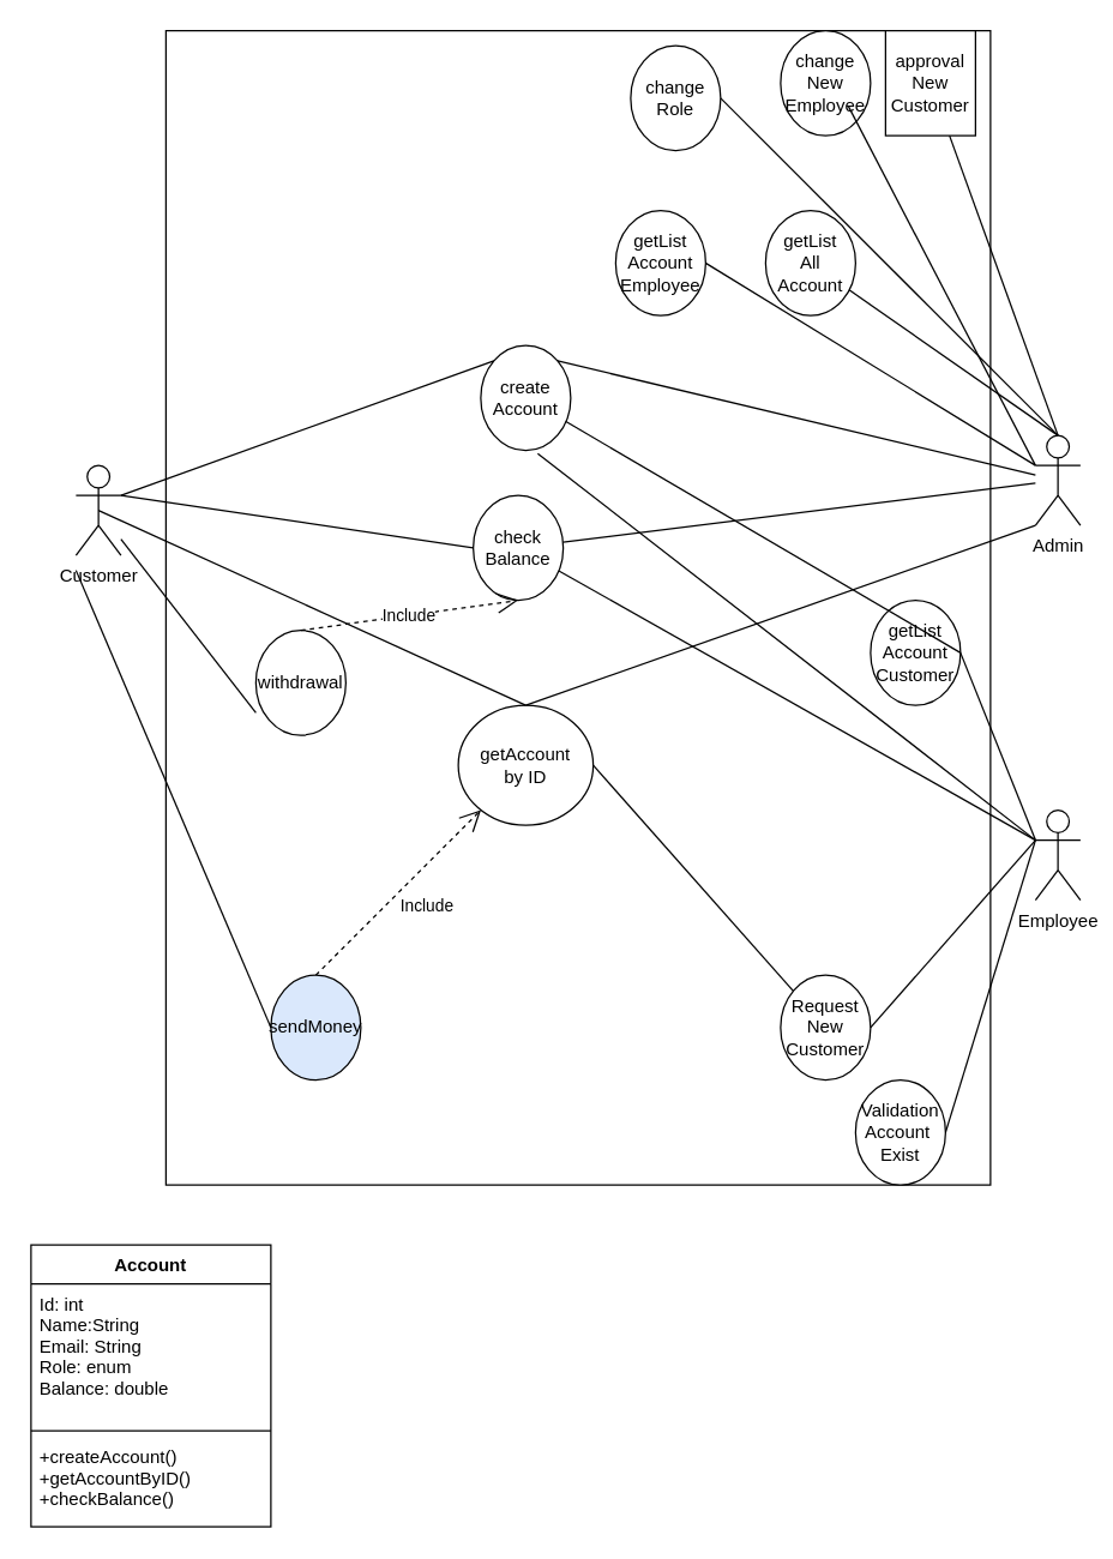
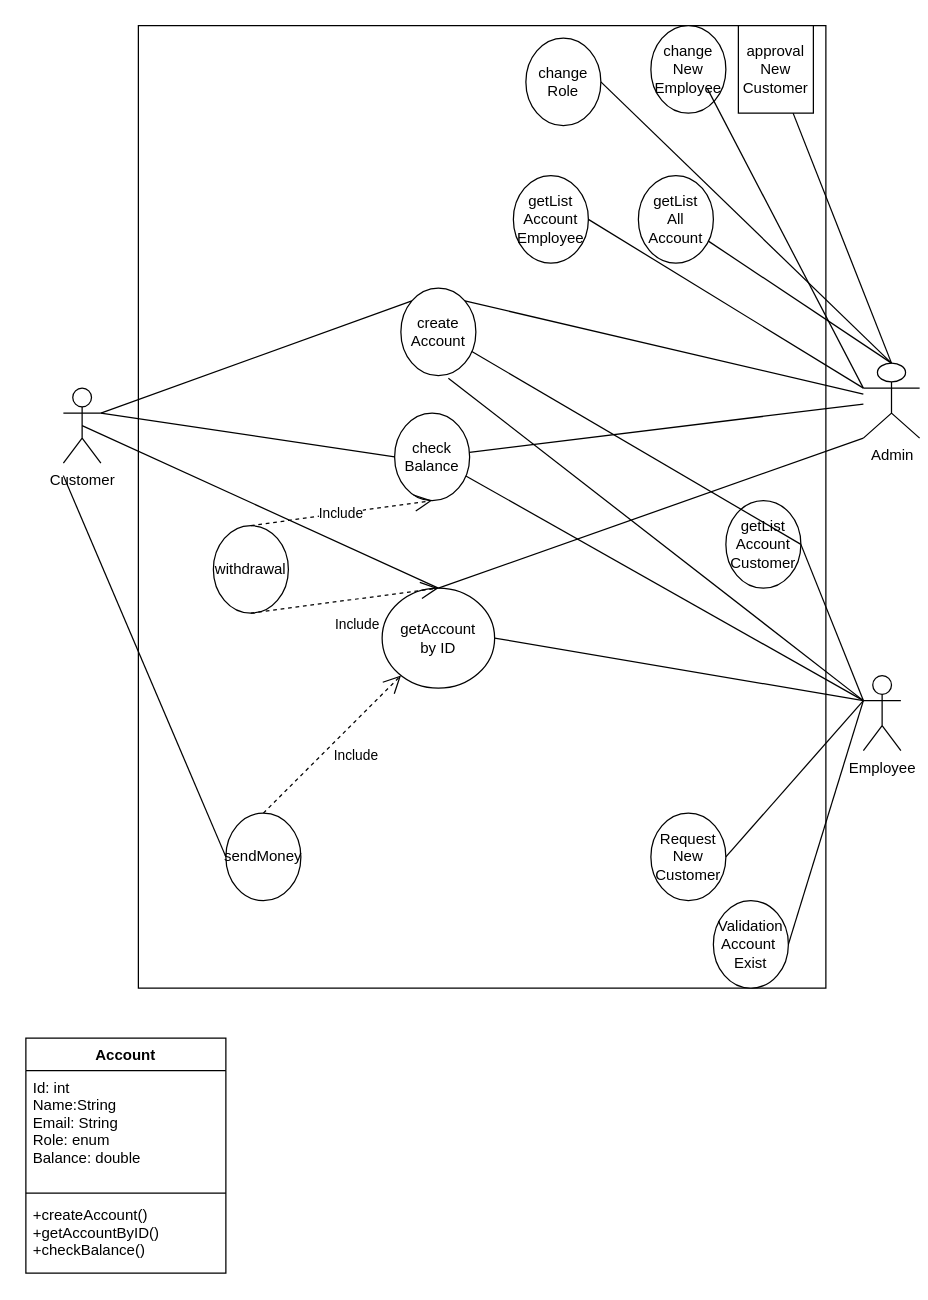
  <mxCell id="0" />
  <mxCell id="1" parent="0" />
  <mxCell id="2" value="Customer&lt;br&gt;" style="shape=umlActor;verticalLabelPosition=bottom;verticalAlign=top;html=1;outlineConnect=0;" parent="1" vertex="1"><mxGeometry x="50" y="310" width="30" height="60" as="geometry" /></mxCell>
  <mxCell id="3" value="Employee" style="shape=umlActor;verticalLabelPosition=bottom;verticalAlign=top;html=1;outlineConnect=0;" parent="1" vertex="1"><mxGeometry x="690" y="540" width="30" height="60" as="geometry" /></mxCell>
- <mxCell id="4" value="Admin" style="shape=umlActor;verticalLabelPosition=bottom;verticalAlign=top;html=1;outlineConnect=0;" parent="1" vertex="1"><mxGeometry x="690" y="290" width="30" height="60" as="geometry" /></mxCell>
+ <mxCell id="4" value="Admin" style="shape=umlActor;verticalLabelPosition=bottom;verticalAlign=top;html=1;outlineConnect=0;" parent="1" vertex="1"><mxGeometry x="690" y="290" width="45" height="60" as="geometry" /></mxCell>
  <mxCell id="5" value="" style="rounded=0;whiteSpace=wrap;html=1;" parent="1" vertex="1"><mxGeometry x="110" y="20" width="550" height="770" as="geometry" /></mxCell>
  <mxCell id="6" value="create&lt;br&gt;Account" style="ellipse;whiteSpace=wrap;html=1;" parent="1" vertex="1"><mxGeometry x="320" y="230" width="60" height="70" as="geometry" /></mxCell>
  <mxCell id="7" value="check&lt;br&gt;Balance" style="ellipse;whiteSpace=wrap;html=1;" parent="1" vertex="1"><mxGeometry x="315" y="330" width="60" height="70" as="geometry" /></mxCell>
  <mxCell id="8" value="withdrawal" style="ellipse;whiteSpace=wrap;html=1;" parent="1" vertex="1"><mxGeometry x="170" y="420" width="60" height="70" as="geometry" /></mxCell>
- <mxCell id="9" value="sendMoney" style="ellipse;whiteSpace=wrap;html=1;direction=west;fillColor=#dae8fc;" parent="1" vertex="1"><mxGeometry x="180" y="650" width="60" height="70" as="geometry" /></mxCell>
+ <mxCell id="9" value="sendMoney" style="ellipse;whiteSpace=wrap;html=1;direction=west;" parent="1" vertex="1"><mxGeometry x="180" y="650" width="60" height="70" as="geometry" /></mxCell>
  <mxCell id="10" value="Validation&lt;br&gt;Account&amp;nbsp;&lt;br&gt;Exist" style="ellipse;whiteSpace=wrap;html=1;" parent="1" vertex="1"><mxGeometry x="570" y="720" width="60" height="70" as="geometry" /></mxCell>
  <mxCell id="11" value="Request&lt;br&gt;New&lt;br&gt;Customer" style="ellipse;whiteSpace=wrap;html=1;" parent="1" vertex="1"><mxGeometry x="520" y="650" width="60" height="70" as="geometry" /></mxCell>
  <mxCell id="12" value="approval&lt;br&gt;New&lt;br&gt;Customer" style="whiteSpace=wrap;html=1;rounded=0;" parent="1" vertex="1"><mxGeometry x="590" y="20" width="60" height="70" as="geometry" /></mxCell>
  <mxCell id="13" value="getList&lt;br&gt;All&lt;br&gt;Account" style="ellipse;whiteSpace=wrap;html=1;" parent="1" vertex="1"><mxGeometry x="510" y="140" width="60" height="70" as="geometry" /></mxCell>
  <mxCell id="14" value="Include" style="endArrow=open;endSize=12;dashed=1;html=1;exitX=0.5;exitY=0;exitDx=0;exitDy=0;entryX=0.5;entryY=1;entryDx=0;entryDy=0;" parent="1" source="8" target="7" edge="1"><mxGeometry width="160" relative="1" as="geometry"><mxPoint x="170" y="430" as="sourcePoint" /><mxPoint x="330" y="430" as="targetPoint" /></mxGeometry></mxCell>
  <mxCell id="15" value="" style="endArrow=none;html=1;exitX=1;exitY=0.333;exitDx=0;exitDy=0;exitPerimeter=0;entryX=0;entryY=0;entryDx=0;entryDy=0;" parent="1" edge="1" target="6" source="2"><mxGeometry width="50" height="50" relative="1" as="geometry"><mxPoint x="90" y="320" as="sourcePoint" /><mxPoint x="140" y="270" as="targetPoint" /></mxGeometry></mxCell>
  <mxCell id="16" value="" style="endArrow=none;html=1;entryX=0;entryY=0.5;entryDx=0;entryDy=0;exitX=1;exitY=0.333;exitDx=0;exitDy=0;exitPerimeter=0;" parent="1" source="2" edge="1" target="7"><mxGeometry width="50" height="50" relative="1" as="geometry"><mxPoint x="90" y="380" as="sourcePoint" /><mxPoint x="140" y="330" as="targetPoint" /></mxGeometry></mxCell>
- <mxCell id="17" value="" style="endArrow=none;html=1;exitX=0;exitY=0.786;exitDx=0;exitDy=0;exitPerimeter=0;" parent="1" source="8" target="2" edge="1"><mxGeometry width="50" height="50" relative="1" as="geometry"><mxPoint x="80" y="460" as="sourcePoint" /><mxPoint x="130" y="410" as="targetPoint" /></mxGeometry></mxCell>
  <mxCell id="18" value="" style="endArrow=none;html=1;exitX=1;exitY=0.5;exitDx=0;exitDy=0;" parent="1" source="9" edge="1"><mxGeometry width="50" height="50" relative="1" as="geometry"><mxPoint x="30" y="485" as="sourcePoint" /><mxPoint x="50" y="380" as="targetPoint" /></mxGeometry></mxCell>
  <mxCell id="19" value="" style="endArrow=none;html=1;entryX=0.5;entryY=0;entryDx=0;entryDy=0;entryPerimeter=0;" parent="1" source="13" edge="1" target="4"><mxGeometry width="50" height="50" relative="1" as="geometry"><mxPoint x="480" y="350" as="sourcePoint" /><mxPoint x="530" y="300" as="targetPoint" /></mxGeometry></mxCell>
  <mxCell id="20" value="" style="endArrow=none;html=1;entryX=0.5;entryY=0;entryDx=0;entryDy=0;entryPerimeter=0;" parent="1" source="12" edge="1" target="4"><mxGeometry width="50" height="50" relative="1" as="geometry"><mxPoint x="470" y="390" as="sourcePoint" /><mxPoint x="520" y="340" as="targetPoint" /></mxGeometry></mxCell>
  <mxCell id="21" value="" style="endArrow=none;html=1;exitX=1;exitY=0.5;exitDx=0;exitDy=0;" parent="1" source="10" edge="1"><mxGeometry width="50" height="50" relative="1" as="geometry"><mxPoint x="480" y="630" as="sourcePoint" /><mxPoint x="690" y="560" as="targetPoint" /></mxGeometry></mxCell>
  <mxCell id="22" value="" style="endArrow=none;html=1;exitX=1;exitY=0.5;exitDx=0;exitDy=0;" parent="1" source="11" edge="1"><mxGeometry width="50" height="50" relative="1" as="geometry"><mxPoint x="470" y="560" as="sourcePoint" /><mxPoint x="690" y="560" as="targetPoint" /></mxGeometry></mxCell>
  <mxCell id="23" value="getAccount&lt;br&gt;by ID" style="ellipse;whiteSpace=wrap;html=1;" vertex="1" parent="1"><mxGeometry x="305" y="470" width="90" height="80" as="geometry" /></mxCell>
  <mxCell id="24" value="Include" style="endArrow=open;endSize=12;dashed=1;html=1;exitX=0.5;exitY=1;exitDx=0;exitDy=0;" edge="1" parent="1" source="9" target="23"><mxGeometry x="0.091" y="-20" width="160" relative="1" as="geometry"><mxPoint x="180" y="640" as="sourcePoint" /><mxPoint x="340" y="640" as="targetPoint" /><mxPoint as="offset" /></mxGeometry></mxCell>
+ <mxCell id="25" value="Include" style="endArrow=open;endSize=12;dashed=1;html=1;exitX=0.5;exitY=1;exitDx=0;exitDy=0;entryX=0.5;entryY=0;entryDx=0;entryDy=0;" edge="1" parent="1" source="8" target="23"><mxGeometry x="0.091" y="-20" width="160" relative="1" as="geometry"><mxPoint x="227.41" y="570.06" as="sourcePoint" /><mxPoint x="230" y="530.003" as="targetPoint" /><mxPoint as="offset" /></mxGeometry></mxCell>
  <mxCell id="26" value="change Role" style="ellipse;whiteSpace=wrap;html=1;" vertex="1" parent="1"><mxGeometry x="420" y="30" width="60" height="70" as="geometry" /></mxCell>
  <mxCell id="27" value="getList&lt;br&gt;Account Customer" style="ellipse;whiteSpace=wrap;html=1;" vertex="1" parent="1"><mxGeometry x="580" y="400" width="60" height="70" as="geometry" /></mxCell>
  <mxCell id="28" value="getList&lt;br&gt;Account&lt;br&gt;Employee" style="ellipse;whiteSpace=wrap;html=1;" vertex="1" parent="1"><mxGeometry x="410" y="140" width="60" height="70" as="geometry" /></mxCell>
  <mxCell id="29" value="" style="endArrow=none;html=1;entryX=1;entryY=0.5;entryDx=0;entryDy=0;exitX=0;exitY=0.333;exitDx=0;exitDy=0;exitPerimeter=0;" edge="1" parent="1" source="4" target="28"><mxGeometry width="50" height="50" relative="1" as="geometry"><mxPoint x="610" y="320" as="sourcePoint" /><mxPoint x="210" y="430" as="targetPoint" /></mxGeometry></mxCell>
  <mxCell id="30" value="" style="endArrow=none;html=1;exitX=1;exitY=0.5;exitDx=0;exitDy=0;" edge="1" parent="1" source="27" target="6"><mxGeometry width="50" height="50" relative="1" as="geometry"><mxPoint x="160" y="480" as="sourcePoint" /><mxPoint x="210" y="430" as="targetPoint" /></mxGeometry></mxCell>
  <mxCell id="31" value="" style="endArrow=none;html=1;entryX=0;entryY=0.333;entryDx=0;entryDy=0;entryPerimeter=0;exitX=1;exitY=0.5;exitDx=0;exitDy=0;" edge="1" parent="1" source="27" target="3"><mxGeometry width="50" height="50" relative="1" as="geometry"><mxPoint x="160" y="480" as="sourcePoint" /><mxPoint x="210" y="430" as="targetPoint" /></mxGeometry></mxCell>
  <mxCell id="32" value="" style="endArrow=none;html=1;exitX=0.5;exitY=0;exitDx=0;exitDy=0;exitPerimeter=0;entryX=1;entryY=0.5;entryDx=0;entryDy=0;" edge="1" parent="1" source="4" target="26"><mxGeometry width="50" height="50" relative="1" as="geometry"><mxPoint x="160" y="310" as="sourcePoint" /><mxPoint x="210" y="260" as="targetPoint" /></mxGeometry></mxCell>
  <mxCell id="33" value="Account" style="swimlane;fontStyle=1;align=center;verticalAlign=top;childLayout=stackLayout;horizontal=1;startSize=26;horizontalStack=0;resizeParent=1;resizeParentMax=0;resizeLast=0;collapsible=1;marginBottom=0;" vertex="1" parent="1"><mxGeometry x="20" y="830" width="160" height="188" as="geometry" /></mxCell>
  <mxCell id="34" value="Id: int&#10;Name:String&#10;Email: String&#10;Role: enum&#10;Balance: double" style="text;strokeColor=none;fillColor=none;align=left;verticalAlign=top;spacingLeft=4;spacingRight=4;overflow=hidden;rotatable=0;points=[[0,0.5],[1,0.5]];portConstraint=eastwest;" vertex="1" parent="33"><mxGeometry y="26" width="160" height="94" as="geometry" /></mxCell>
  <mxCell id="35" value="" style="line;strokeWidth=1;fillColor=none;align=left;verticalAlign=middle;spacingTop=-1;spacingLeft=3;spacingRight=3;rotatable=0;labelPosition=right;points=[];portConstraint=eastwest;" vertex="1" parent="33"><mxGeometry y="120" width="160" height="8" as="geometry" /></mxCell>
  <mxCell id="36" value="+createAccount()&#10;+getAccountByID()&#10;+checkBalance()" style="text;strokeColor=none;fillColor=none;align=left;verticalAlign=top;spacingLeft=4;spacingRight=4;overflow=hidden;rotatable=0;points=[[0,0.5],[1,0.5]];portConstraint=eastwest;" vertex="1" parent="33"><mxGeometry y="128" width="160" height="60" as="geometry" /></mxCell>
  <mxCell id="37" value="" style="endArrow=none;html=1;" edge="1" parent="1" source="7" target="4"><mxGeometry width="50" height="50" relative="1" as="geometry"><mxPoint x="160" y="480" as="sourcePoint" /><mxPoint x="210" y="430" as="targetPoint" /></mxGeometry></mxCell>
  <mxCell id="38" value="" style="endArrow=none;html=1;" edge="1" parent="1" source="7"><mxGeometry width="50" height="50" relative="1" as="geometry"><mxPoint x="160" y="480" as="sourcePoint" /><mxPoint x="690" y="560" as="targetPoint" /></mxGeometry></mxCell>
  <mxCell id="39" value="" style="endArrow=none;html=1;exitX=1;exitY=0;exitDx=0;exitDy=0;" edge="1" parent="1" source="6" target="4"><mxGeometry width="50" height="50" relative="1" as="geometry"><mxPoint x="160" y="480" as="sourcePoint" /><mxPoint x="210" y="430" as="targetPoint" /></mxGeometry></mxCell>
- <mxCell id="40" value="" style="endArrow=none;html=1;exitX=1;exitY=0.5;exitDx=0;exitDy=0;" edge="1" parent="1" source="23" target="11"><mxGeometry width="50" height="50" relative="1" as="geometry"><mxPoint x="160" y="480" as="sourcePoint" /><mxPoint x="540" y="570" as="targetPoint" /></mxGeometry></mxCell>
+ <mxCell id="40" value="" style="endArrow=none;html=1;exitX=1;exitY=0.5;exitDx=0;exitDy=0;entryX=0;entryY=0.333;entryDx=0;entryDy=0;entryPerimeter=0;" edge="1" parent="1" source="23" target="3"><mxGeometry width="50" height="50" relative="1" as="geometry"><mxPoint x="160" y="480" as="sourcePoint" /><mxPoint x="540" y="570" as="targetPoint" /></mxGeometry></mxCell>
  <mxCell id="41" value="" style="endArrow=none;html=1;exitX=0.633;exitY=1.029;exitDx=0;exitDy=0;exitPerimeter=0;" edge="1" parent="1" source="6"><mxGeometry width="50" height="50" relative="1" as="geometry"><mxPoint x="230" y="460" as="sourcePoint" /><mxPoint x="690" y="560" as="targetPoint" /></mxGeometry></mxCell>
  <mxCell id="42" value="" style="endArrow=none;html=1;entryX=0;entryY=1;entryDx=0;entryDy=0;entryPerimeter=0;" edge="1" parent="1" target="4"><mxGeometry width="50" height="50" relative="1" as="geometry"><mxPoint x="350" y="470" as="sourcePoint" /><mxPoint x="450" y="440" as="targetPoint" /></mxGeometry></mxCell>
  <mxCell id="43" value="" style="endArrow=none;html=1;entryX=0.5;entryY=0.5;entryDx=0;entryDy=0;entryPerimeter=0;" edge="1" parent="1" target="2"><mxGeometry width="50" height="50" relative="1" as="geometry"><mxPoint x="350" y="470" as="sourcePoint" /><mxPoint x="480" y="420" as="targetPoint" /></mxGeometry></mxCell>
  <mxCell id="44" value="change&lt;br&gt;New&lt;br&gt;Employee" style="ellipse;whiteSpace=wrap;html=1;" vertex="1" parent="1"><mxGeometry x="520" y="20" width="60" height="70" as="geometry" /></mxCell>
  <mxCell id="45" value="" style="endArrow=none;html=1;entryX=0;entryY=0.333;entryDx=0;entryDy=0;entryPerimeter=0;exitX=0.75;exitY=0.714;exitDx=0;exitDy=0;exitPerimeter=0;" edge="1" parent="1" source="44" target="4"><mxGeometry width="50" height="50" relative="1" as="geometry"><mxPoint x="450" y="230" as="sourcePoint" /><mxPoint x="500" y="180" as="targetPoint" /></mxGeometry></mxCell>
